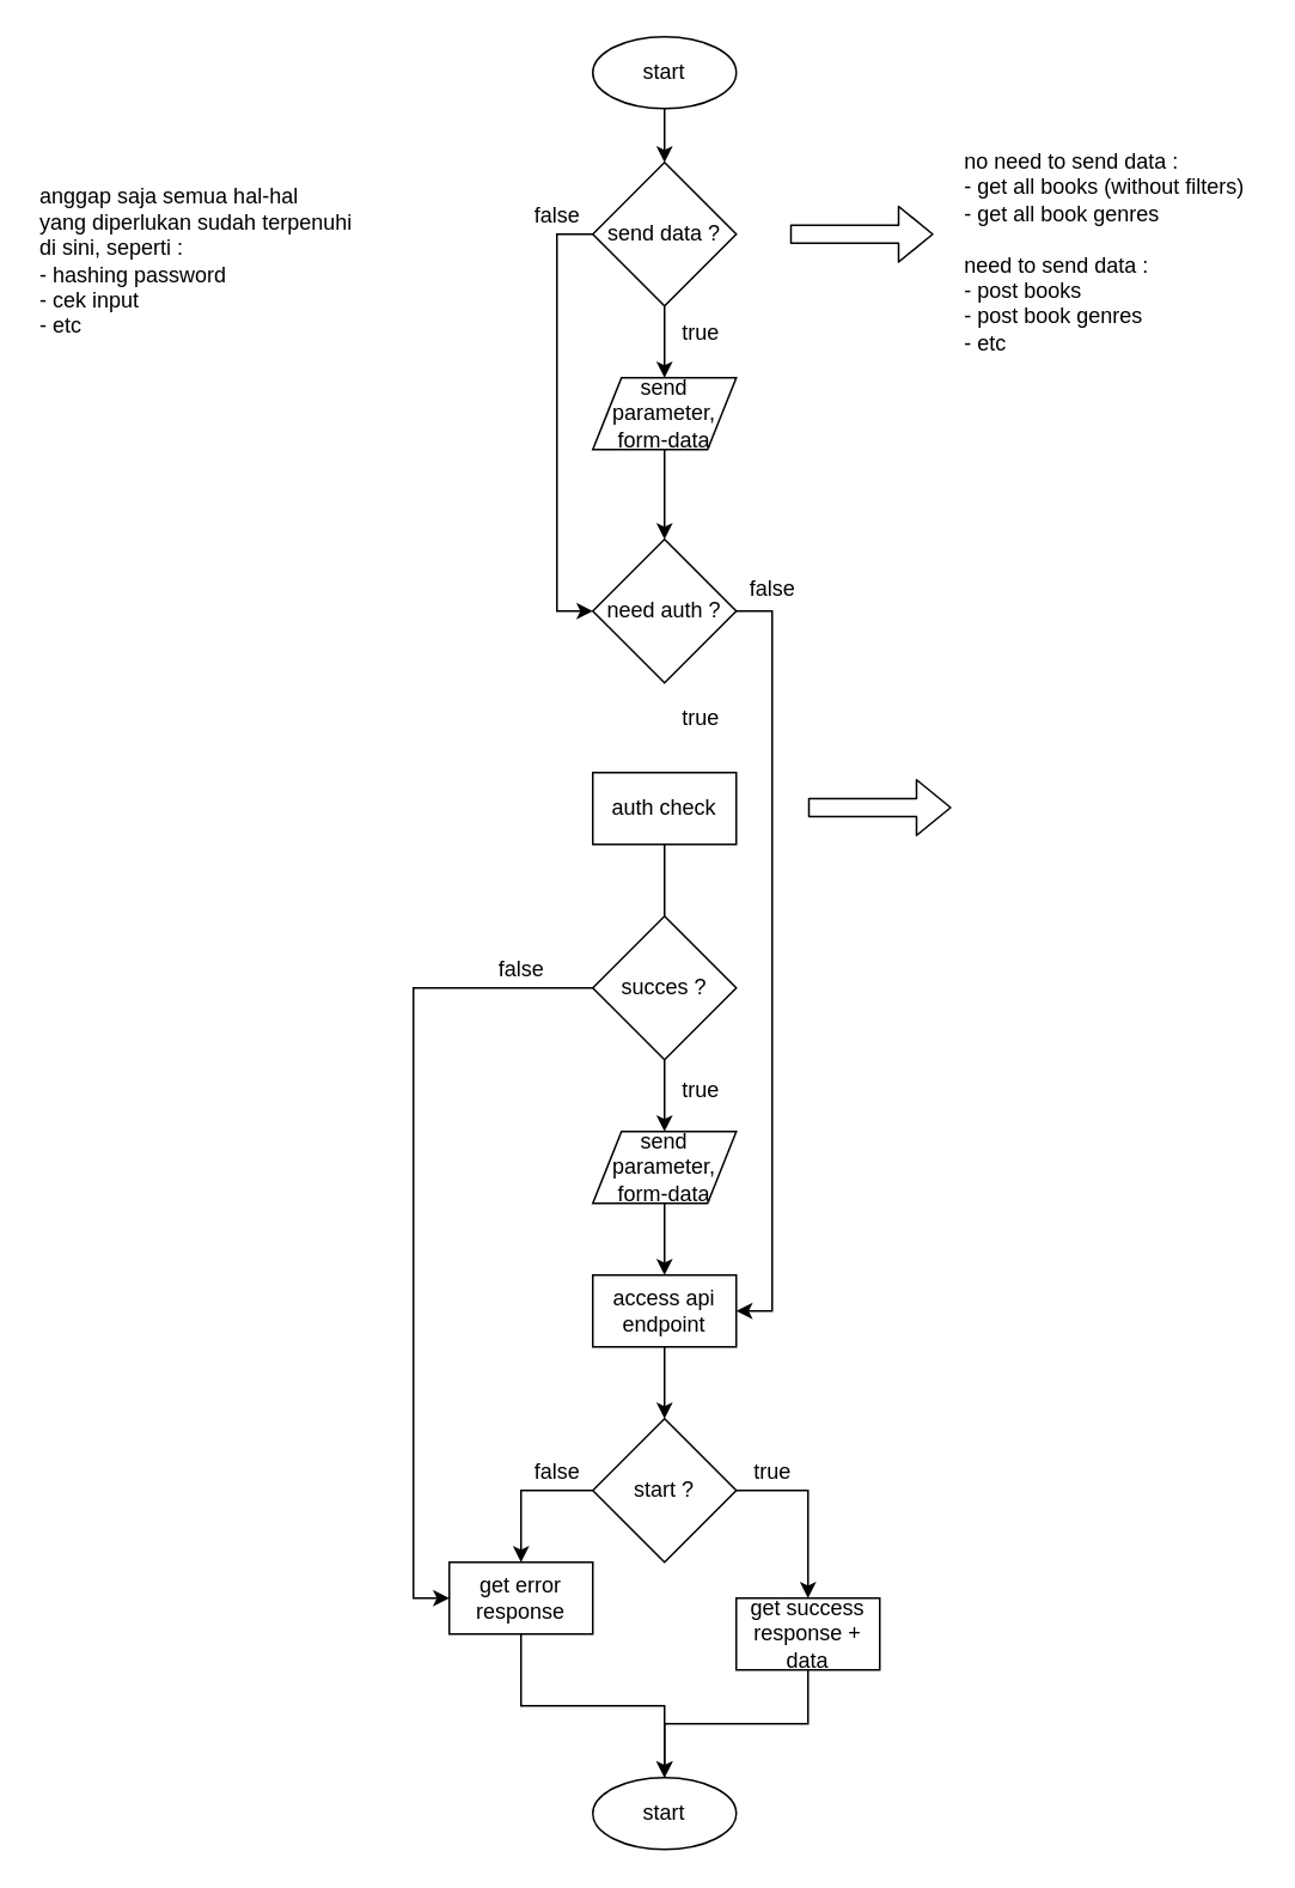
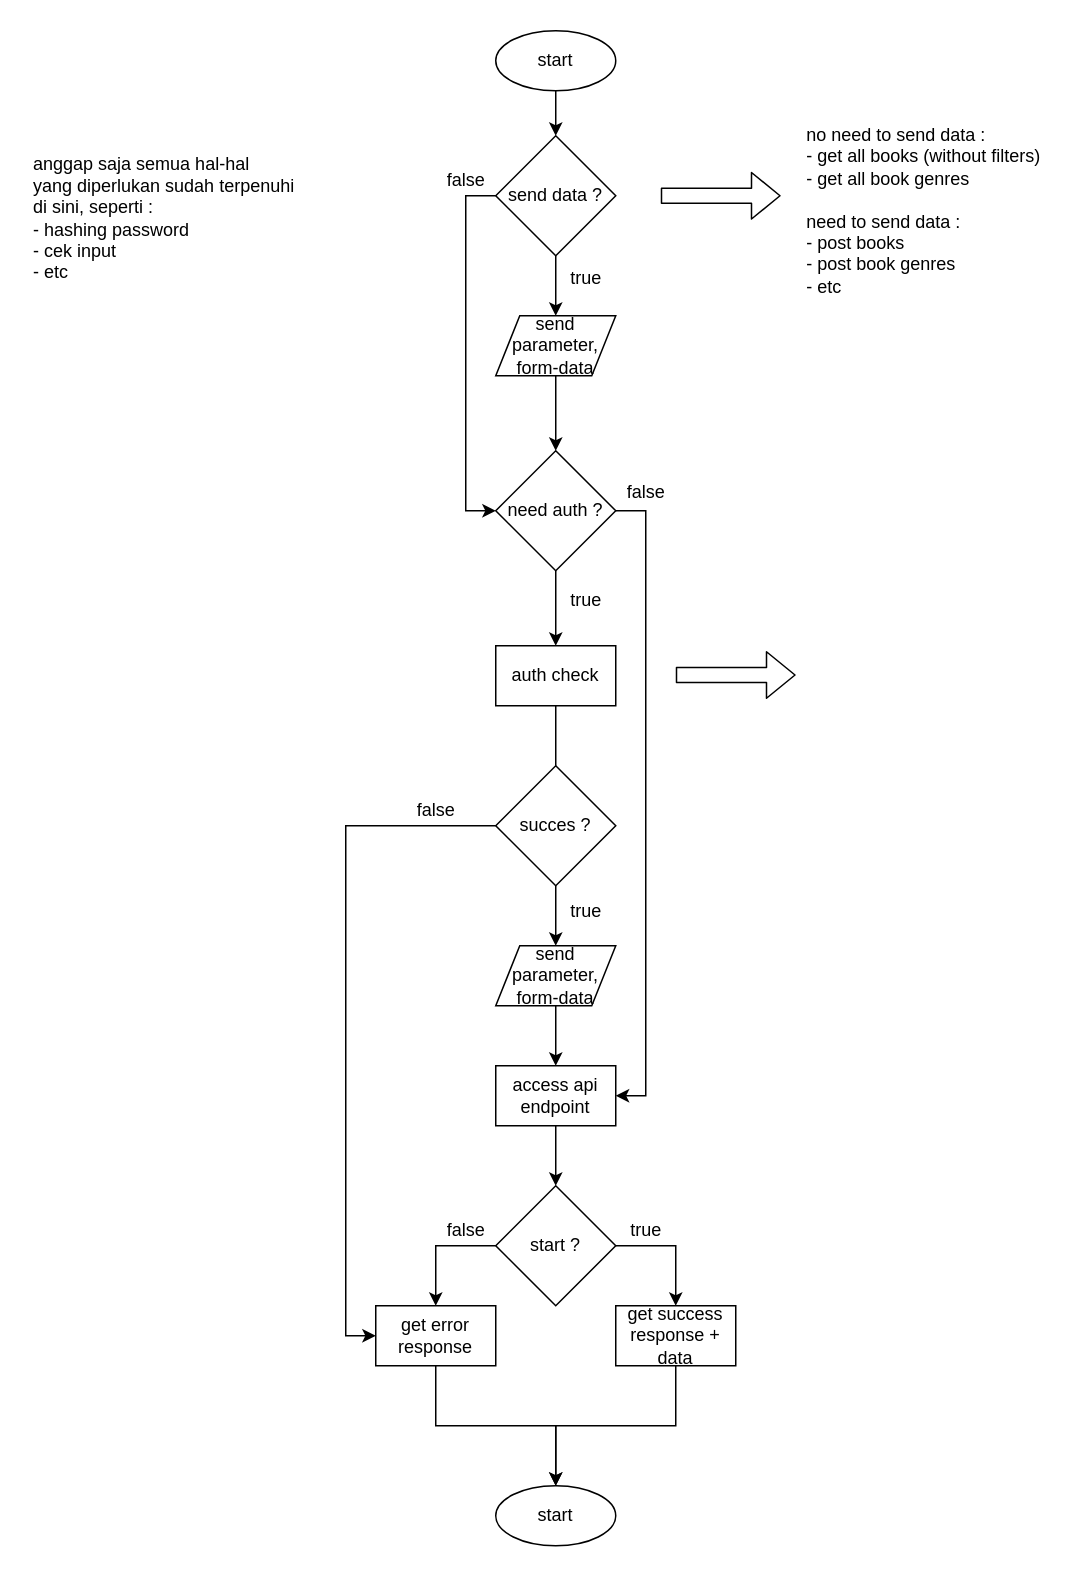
  <mxCell id="0" />
  <mxCell id="1" parent="0" />
  <mxCell id="2" value="" style="group" parent="1" vertex="1" connectable="0"><mxGeometry x="250" y="20" width="270" height="1010" as="geometry" /></mxCell>
  <mxCell id="3" value="start" style="ellipse;whiteSpace=wrap;html=1;" parent="2" vertex="1"><mxGeometry x="80" width="80" height="40" as="geometry" /></mxCell>
  <mxCell id="4" value="auth check" style="rounded=0;whiteSpace=wrap;html=1;" parent="2" vertex="1"><mxGeometry x="80" y="410" width="80" height="40" as="geometry" /></mxCell>
  <mxCell id="5" value="succes ?" style="rhombus;whiteSpace=wrap;html=1;" parent="2" vertex="1"><mxGeometry x="80" y="490" width="80" height="80" as="geometry" /></mxCell>
  <mxCell id="6" style="edgeStyle=orthogonalEdgeStyle;rounded=0;orthogonalLoop=1;jettySize=auto;html=1;exitX=0.5;exitY=1;exitDx=0;exitDy=0;entryX=0.5;entryY=0;entryDx=0;entryDy=0;endArrow=none;" parent="2" source="4" target="5" edge="1"><mxGeometry relative="1" as="geometry" /></mxCell>
  <mxCell id="7" value="true" style="text;html=1;align=center;verticalAlign=middle;resizable=0;points=[];autosize=1;" parent="2" vertex="1"><mxGeometry x="160" y="790" width="40" height="20" as="geometry" /></mxCell>
  <mxCell id="8" value="false" style="text;html=1;align=center;verticalAlign=middle;resizable=0;points=[];autosize=1;" parent="2" vertex="1"><mxGeometry x="40" y="790" width="40" height="20" as="geometry" /></mxCell>
  <mxCell id="9" value="start ?" style="rhombus;whiteSpace=wrap;html=1;" parent="2" vertex="1"><mxGeometry x="80" y="770" width="80" height="80" as="geometry" /></mxCell>
  <mxCell id="10" value="send parameter,&lt;br&gt;form-data" style="shape=parallelogram;perimeter=parallelogramPerimeter;whiteSpace=wrap;html=1;" parent="2" vertex="1"><mxGeometry x="80" y="610" width="80" height="40" as="geometry" /></mxCell>
  <mxCell id="11" style="edgeStyle=orthogonalEdgeStyle;rounded=0;orthogonalLoop=1;jettySize=auto;html=1;exitX=0.5;exitY=1;exitDx=0;exitDy=0;entryX=0.5;entryY=0;entryDx=0;entryDy=0;" parent="2" source="5" target="10" edge="1"><mxGeometry relative="1" as="geometry" /></mxCell>
  <mxCell id="12" style="edgeStyle=orthogonalEdgeStyle;rounded=0;orthogonalLoop=1;jettySize=auto;html=1;" parent="2" source="13" target="9" edge="1"><mxGeometry relative="1" as="geometry" /></mxCell>
  <mxCell id="13" value="access api endpoint" style="rounded=0;whiteSpace=wrap;html=1;" parent="2" vertex="1"><mxGeometry x="80" y="690" width="80" height="40" as="geometry" /></mxCell>
  <mxCell id="14" style="edgeStyle=orthogonalEdgeStyle;rounded=0;orthogonalLoop=1;jettySize=auto;html=1;exitX=0.5;exitY=1;exitDx=0;exitDy=0;" parent="2" source="10" target="13" edge="1"><mxGeometry relative="1" as="geometry" /></mxCell>
- <mxCell id="15" value="get success response + data" style="rounded=0;whiteSpace=wrap;html=1;" parent="2" vertex="1"><mxGeometry x="160" y="870" width="80" height="40" as="geometry" /></mxCell>
+ <mxCell id="15" value="get success response + data" style="rounded=0;whiteSpace=wrap;html=1;" parent="2" vertex="1"><mxGeometry x="160" y="850" width="80" height="40" as="geometry" /></mxCell>
  <mxCell id="16" style="edgeStyle=orthogonalEdgeStyle;rounded=0;orthogonalLoop=1;jettySize=auto;html=1;exitX=1;exitY=0.5;exitDx=0;exitDy=0;" parent="2" source="9" target="15" edge="1"><mxGeometry relative="1" as="geometry" /></mxCell>
  <mxCell id="17" value="get error response" style="rounded=0;whiteSpace=wrap;html=1;" parent="2" vertex="1"><mxGeometry y="850" width="80" height="40" as="geometry" /></mxCell>
  <mxCell id="18" style="edgeStyle=orthogonalEdgeStyle;rounded=0;orthogonalLoop=1;jettySize=auto;html=1;exitX=0;exitY=0.5;exitDx=0;exitDy=0;entryX=0;entryY=0.5;entryDx=0;entryDy=0;" parent="2" source="5" target="17" edge="1"><mxGeometry relative="1" as="geometry" /></mxCell>
  <mxCell id="19" style="edgeStyle=orthogonalEdgeStyle;rounded=0;orthogonalLoop=1;jettySize=auto;html=1;exitX=0;exitY=0.5;exitDx=0;exitDy=0;" parent="2" source="9" target="17" edge="1"><mxGeometry relative="1" as="geometry" /></mxCell>
  <mxCell id="20" value="start" style="ellipse;whiteSpace=wrap;html=1;" parent="2" vertex="1"><mxGeometry x="80" y="970" width="80" height="40" as="geometry" /></mxCell>
  <mxCell id="21" style="edgeStyle=orthogonalEdgeStyle;rounded=0;orthogonalLoop=1;jettySize=auto;html=1;entryX=0.5;entryY=0;entryDx=0;entryDy=0;" parent="2" source="15" target="20" edge="1"><mxGeometry relative="1" as="geometry" /></mxCell>
  <mxCell id="22" style="edgeStyle=orthogonalEdgeStyle;rounded=0;orthogonalLoop=1;jettySize=auto;html=1;" parent="2" source="17" target="20" edge="1"><mxGeometry relative="1" as="geometry" /></mxCell>
  <mxCell id="23" value="send parameter,&lt;br&gt;form-data" style="shape=parallelogram;perimeter=parallelogramPerimeter;whiteSpace=wrap;html=1;" parent="2" vertex="1"><mxGeometry x="80" y="190" width="80" height="40" as="geometry" /></mxCell>
  <mxCell id="24" value="true" style="text;html=1;align=center;verticalAlign=middle;resizable=0;points=[];autosize=1;" parent="2" vertex="1"><mxGeometry x="120" y="577" width="40" height="20" as="geometry" /></mxCell>
  <mxCell id="25" value="false" style="text;html=1;align=center;verticalAlign=middle;resizable=0;points=[];autosize=1;" parent="2" vertex="1"><mxGeometry x="20" y="510" width="40" height="20" as="geometry" /></mxCell>
  <mxCell id="26" style="edgeStyle=orthogonalEdgeStyle;rounded=0;orthogonalLoop=1;jettySize=auto;html=1;" parent="2" source="27" target="23" edge="1"><mxGeometry relative="1" as="geometry" /></mxCell>
  <mxCell id="27" value="send data ?" style="rhombus;whiteSpace=wrap;html=1;" parent="2" vertex="1"><mxGeometry x="80" y="70" width="80" height="80" as="geometry" /></mxCell>
  <mxCell id="28" style="edgeStyle=orthogonalEdgeStyle;rounded=0;orthogonalLoop=1;jettySize=auto;html=1;" parent="2" source="3" target="27" edge="1"><mxGeometry relative="1" as="geometry" /></mxCell>
+ <mxCell id="29" style="edgeStyle=orthogonalEdgeStyle;rounded=0;orthogonalLoop=1;jettySize=auto;html=1;entryX=0.5;entryY=0;entryDx=0;entryDy=0;" parent="2" source="31" target="4" edge="1"><mxGeometry relative="1" as="geometry" /></mxCell>
  <mxCell id="30" style="edgeStyle=orthogonalEdgeStyle;rounded=0;orthogonalLoop=1;jettySize=auto;html=1;exitX=1;exitY=0.5;exitDx=0;exitDy=0;entryX=1;entryY=0.5;entryDx=0;entryDy=0;" parent="2" source="31" target="13" edge="1"><mxGeometry relative="1" as="geometry" /></mxCell>
  <mxCell id="31" value="need auth ?" style="rhombus;whiteSpace=wrap;html=1;" parent="2" vertex="1"><mxGeometry x="80" y="280" width="80" height="80" as="geometry" /></mxCell>
  <mxCell id="32" style="edgeStyle=orthogonalEdgeStyle;rounded=0;orthogonalLoop=1;jettySize=auto;html=1;" parent="2" source="23" target="31" edge="1"><mxGeometry relative="1" as="geometry" /></mxCell>
  <mxCell id="33" style="edgeStyle=orthogonalEdgeStyle;rounded=0;orthogonalLoop=1;jettySize=auto;html=1;exitX=0;exitY=0.5;exitDx=0;exitDy=0;entryX=0;entryY=0.5;entryDx=0;entryDy=0;" parent="2" source="27" target="31" edge="1"><mxGeometry relative="1" as="geometry" /></mxCell>
  <mxCell id="34" value="true" style="text;html=1;align=center;verticalAlign=middle;resizable=0;points=[];autosize=1;" parent="2" vertex="1"><mxGeometry x="120" y="155" width="40" height="20" as="geometry" /></mxCell>
  <mxCell id="35" value="true" style="text;html=1;align=center;verticalAlign=middle;resizable=0;points=[];autosize=1;" parent="2" vertex="1"><mxGeometry x="120" y="370" width="40" height="20" as="geometry" /></mxCell>
  <mxCell id="36" value="false" style="text;html=1;align=center;verticalAlign=middle;resizable=0;points=[];autosize=1;" parent="2" vertex="1"><mxGeometry x="40" y="90" width="40" height="20" as="geometry" /></mxCell>
  <mxCell id="37" value="false" style="text;html=1;align=center;verticalAlign=middle;resizable=0;points=[];autosize=1;" parent="2" vertex="1"><mxGeometry x="160" y="298" width="40" height="20" as="geometry" /></mxCell>
  <mxCell id="38" value="" style="shape=flexArrow;endArrow=classic;html=1;" parent="2" edge="1"><mxGeometry width="50" height="50" relative="1" as="geometry"><mxPoint x="190" y="110" as="sourcePoint" /><mxPoint x="270" y="110" as="targetPoint" /></mxGeometry></mxCell>
  <mxCell id="39" value="" style="shape=flexArrow;endArrow=classic;html=1;" parent="2" edge="1"><mxGeometry width="50" height="50" relative="1" as="geometry"><mxPoint x="200" y="429.5" as="sourcePoint" /><mxPoint x="280" y="429.5" as="targetPoint" /></mxGeometry></mxCell>
  <mxCell id="40" value="&lt;div style=&quot;text-align: left&quot;&gt;&lt;span&gt;no need to send data :&lt;/span&gt;&lt;/div&gt;&lt;div style=&quot;text-align: left&quot;&gt;&lt;span&gt;- get all books (without filters)&lt;/span&gt;&lt;/div&gt;&lt;div style=&quot;text-align: left&quot;&gt;&lt;span&gt;- get all book genres&lt;/span&gt;&lt;/div&gt;&lt;div style=&quot;text-align: left&quot;&gt;&lt;span&gt;&lt;br&gt;&lt;/span&gt;&lt;/div&gt;&lt;div style=&quot;text-align: left&quot;&gt;&lt;span&gt;need to send data :&lt;/span&gt;&lt;/div&gt;&lt;div style=&quot;text-align: left&quot;&gt;&lt;span&gt;- post books&lt;/span&gt;&lt;/div&gt;&lt;div style=&quot;text-align: left&quot;&gt;&lt;span&gt;- post book genres&lt;/span&gt;&lt;/div&gt;&lt;div style=&quot;text-align: left&quot;&gt;&lt;span&gt;- etc&lt;/span&gt;&lt;/div&gt;" style="text;html=1;align=center;verticalAlign=middle;resizable=0;points=[];autosize=1;" parent="1" vertex="1"><mxGeometry x="530" y="80" width="170" height="120" as="geometry" /></mxCell>
  <mxCell id="41" value="&lt;div&gt;anggap saja semua hal-hal&amp;nbsp;&lt;/div&gt;&lt;div&gt;yang diperlukan sudah terpenuhi&amp;nbsp;&lt;/div&gt;&lt;div&gt;di sini, seperti :&lt;/div&gt;&lt;div&gt;- hashing password&lt;/div&gt;&lt;div&gt;- cek input&lt;/div&gt;&lt;div&gt;- etc&lt;/div&gt;" style="text;html=1;align=left;verticalAlign=middle;resizable=0;points=[];autosize=1;" vertex="1" parent="1"><mxGeometry x="20" y="100" width="190" height="90" as="geometry" /></mxCell>
